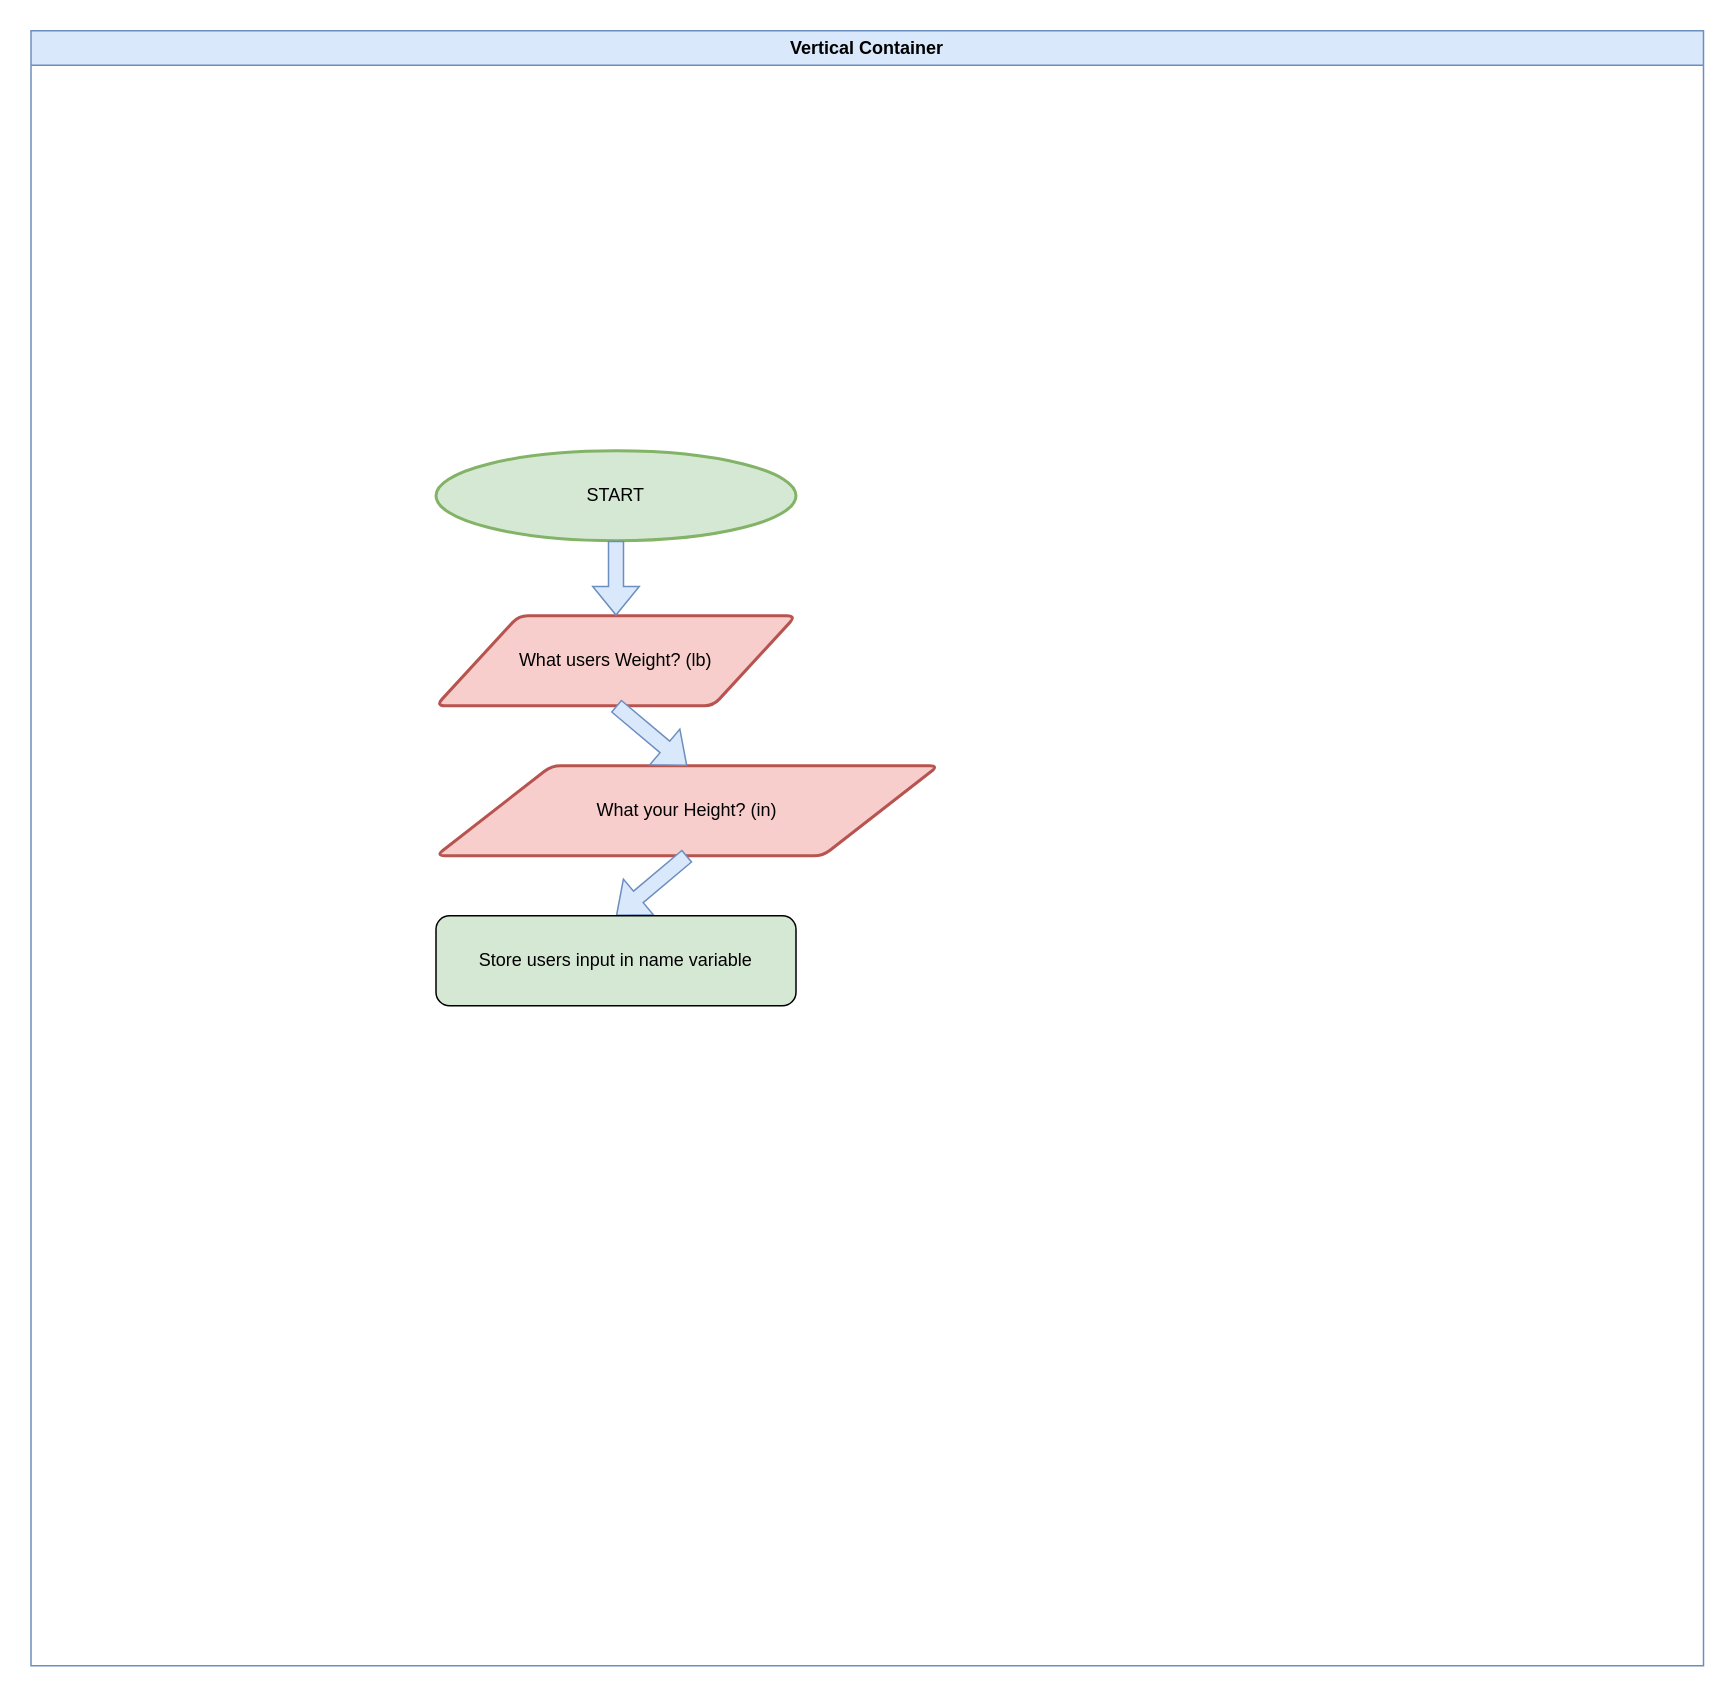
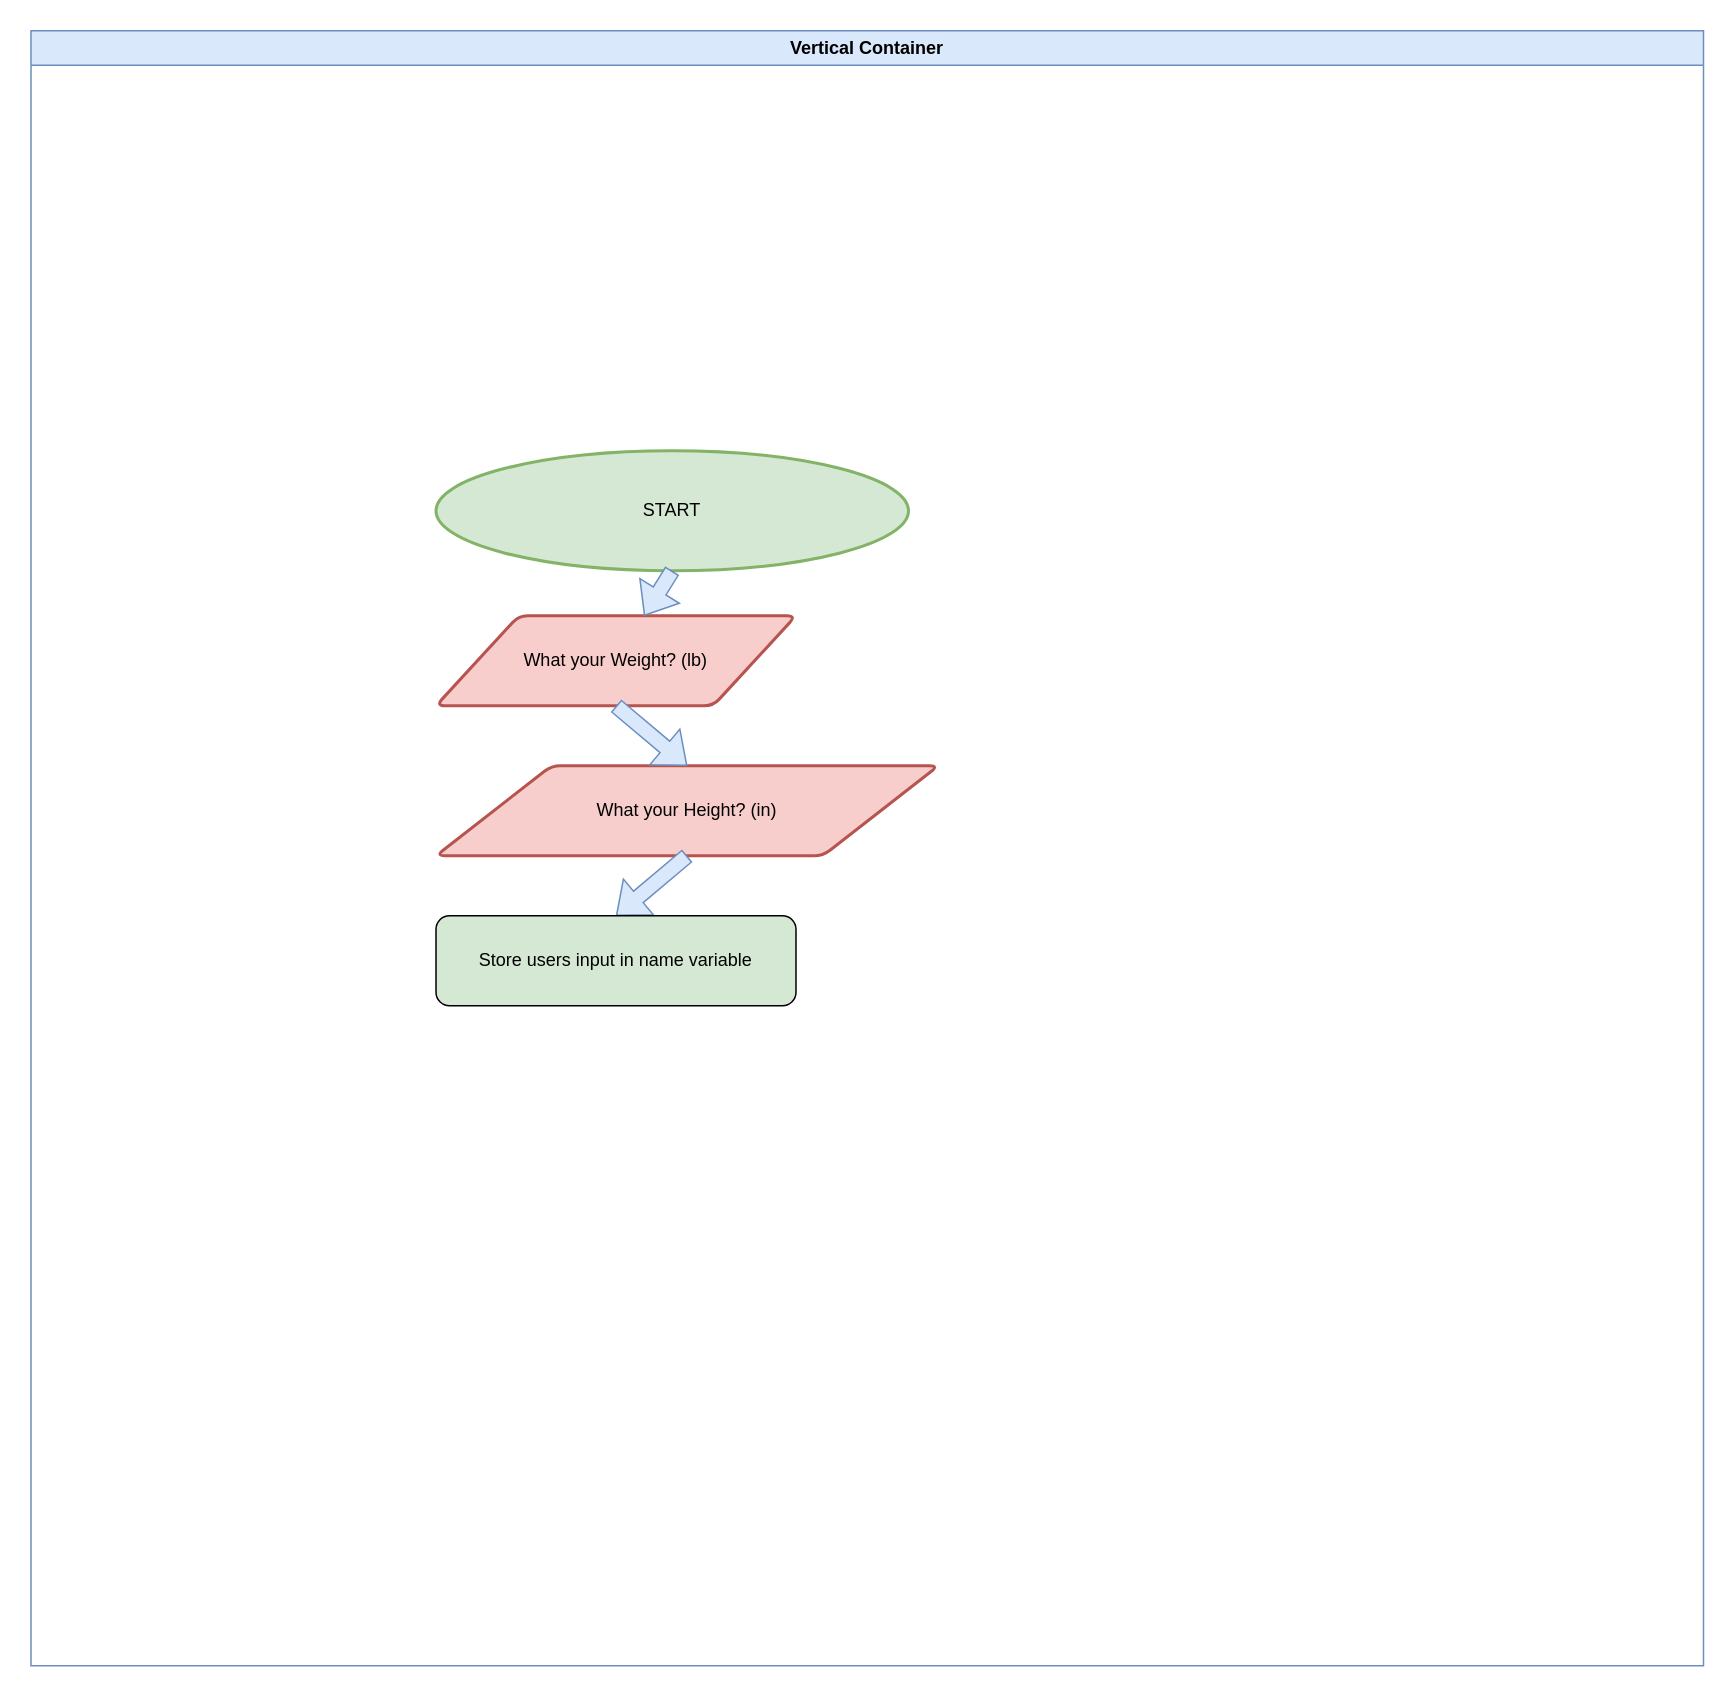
  <mxCell id="0" />
  <mxCell id="1" parent="0" />
  <mxCell id="2" value="Vertical Container" style="swimlane;whiteSpace=wrap;html=1;fillColor=#dae8fc;strokeColor=#6c8ebf;" parent="1" vertex="1"><mxGeometry x="20" y="20" width="1115" height="1090" as="geometry" /></mxCell>
- <mxCell id="3" value="START" style="strokeWidth=2;html=1;shape=mxgraph.flowchart.start_1;whiteSpace=wrap;fillColor=#d5e8d4;strokeColor=#82b366;" vertex="1" parent="2"><mxGeometry x="270" y="280" width="240" height="60" as="geometry" /></mxCell>
- <mxCell id="4" value="What users Weight? (lb)" style="shape=parallelogram;html=1;strokeWidth=2;perimeter=parallelogramPerimeter;whiteSpace=wrap;rounded=1;arcSize=12;size=0.23;fillColor=#f8cecc;strokeColor=#b85450;" vertex="1" parent="2"><mxGeometry x="270" y="390" width="240" height="60" as="geometry" /></mxCell>
+ <mxCell id="3" value="START" style="strokeWidth=2;html=1;shape=mxgraph.flowchart.start_1;whiteSpace=wrap;fillColor=#d5e8d4;strokeColor=#82b366;" vertex="1" parent="2"><mxGeometry x="270" y="280" width="315" height="80" as="geometry" /></mxCell>
+ <mxCell id="4" value="What your Weight? (lb)" style="shape=parallelogram;html=1;strokeWidth=2;perimeter=parallelogramPerimeter;whiteSpace=wrap;rounded=1;arcSize=12;size=0.23;fillColor=#f8cecc;strokeColor=#b85450;" vertex="1" parent="2"><mxGeometry x="270" y="390" width="240" height="60" as="geometry" /></mxCell>
  <mxCell id="5" value="What your Height? (in)" style="shape=parallelogram;html=1;strokeWidth=2;perimeter=parallelogramPerimeter;whiteSpace=wrap;rounded=1;arcSize=12;size=0.23;fillColor=#f8cecc;strokeColor=#b85450;" vertex="1" parent="2"><mxGeometry x="270" y="490" width="335" height="60" as="geometry" /></mxCell>
  <mxCell id="6" value="" style="shape=flexArrow;endArrow=classic;html=1;rounded=0;exitX=0.5;exitY=1;exitDx=0;exitDy=0;exitPerimeter=0;fillColor=#dae8fc;strokeColor=#6c8ebf;" edge="1" parent="2" source="3" target="4"><mxGeometry width="50" height="50" relative="1" as="geometry"><mxPoint x="390" y="710" as="sourcePoint" /><mxPoint x="440" y="660" as="targetPoint" /></mxGeometry></mxCell>
  <mxCell id="7" value="" style="shape=flexArrow;endArrow=classic;html=1;rounded=0;entryX=0.5;entryY=0;entryDx=0;entryDy=0;fillColor=#dae8fc;strokeColor=#6c8ebf;" edge="1" parent="2" target="5"><mxGeometry width="50" height="50" relative="1" as="geometry"><mxPoint x="390" y="450" as="sourcePoint" /><mxPoint x="440" y="400" as="targetPoint" /></mxGeometry></mxCell>
  <mxCell id="8" value="" style="shape=flexArrow;endArrow=classic;html=1;rounded=0;exitX=0.5;exitY=1;exitDx=0;exitDy=0;fillColor=#dae8fc;strokeColor=#6c8ebf;" edge="1" parent="2" source="5"><mxGeometry width="50" height="50" relative="1" as="geometry"><mxPoint x="390" y="710" as="sourcePoint" /><mxPoint x="390" y="590" as="targetPoint" /></mxGeometry></mxCell>
  <mxCell id="9" value="Store users input in name variable" style="rounded=1;whiteSpace=wrap;html=1;fillColor=#d5e8d4;" vertex="1" parent="2"><mxGeometry x="270" y="590" width="240" height="60" as="geometry" /></mxCell>
